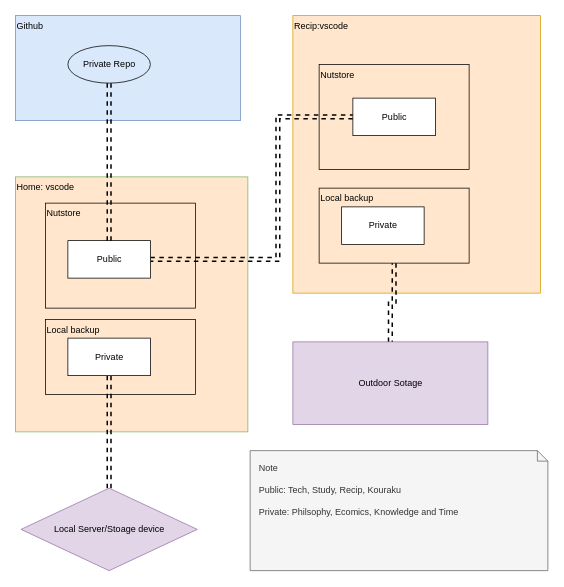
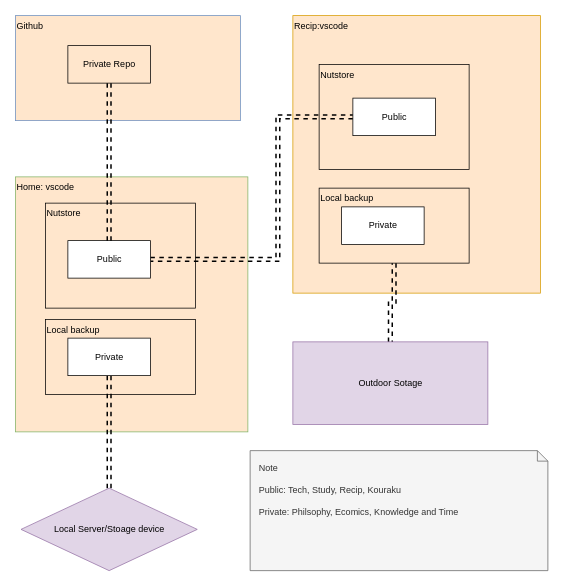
  <mxCell id="0" />
  <mxCell id="1" parent="0" />
  <mxCell id="2" value="Home: vscode" style="html=1;fillColor=#ffe6cc;strokeColor=#82b366;verticalAlign=top;align=left;" vertex="1" parent="1"><mxGeometry x="20" y="235" width="310" height="340" as="geometry" /></mxCell>
  <mxCell id="3" value="Nutstore" style="html=1;align=left;fillColor=none;verticalAlign=top;" vertex="1" parent="1"><mxGeometry x="60" y="270" width="200" height="140" as="geometry" /></mxCell>
  <mxCell id="4" style="edgeStyle=orthogonalEdgeStyle;shape=link;rounded=0;orthogonalLoop=1;jettySize=auto;html=1;dashed=1;strokeWidth=2;exitX=0.5;exitY=1;exitDx=0;exitDy=0;entryX=0.5;entryY=0;entryDx=0;entryDy=0;" edge="1" parent="1" source="9" target="19"><mxGeometry relative="1" as="geometry"><mxPoint x="145" y="600" as="targetPoint" /></mxGeometry></mxCell>
  <mxCell id="5" value="Local backup" style="html=1;fillColor=none;align=left;verticalAlign=top;" vertex="1" parent="1"><mxGeometry x="60" y="425" width="200" height="100" as="geometry" /></mxCell>
  <mxCell id="6" value="Recip:vscode" style="html=1;fillColor=#ffe6cc;strokeColor=#d79b00;verticalAlign=top;align=left;" vertex="1" parent="1"><mxGeometry x="390" y="20" width="330" height="370" as="geometry" /></mxCell>
  <mxCell id="7" style="edgeStyle=orthogonalEdgeStyle;rounded=0;orthogonalLoop=1;jettySize=auto;html=1;entryX=0;entryY=0.5;entryDx=0;entryDy=0;shape=link;dashed=1;strokeWidth=2;" edge="1" parent="1" source="8" target="10"><mxGeometry relative="1" as="geometry"><Array as="points"><mxPoint x="370" y="345" /><mxPoint x="370" y="155" /></Array></mxGeometry></mxCell>
  <mxCell id="8" value="Public" style="html=1;align=center;" vertex="1" parent="1"><mxGeometry x="90" y="320" width="110" height="50" as="geometry" /></mxCell>
  <mxCell id="9" value="Private" style="html=1;align=center;" vertex="1" parent="1"><mxGeometry x="90" y="450" width="110" height="50" as="geometry" /></mxCell>
  <mxCell id="10" value="Public" style="html=1;align=center;" vertex="1" parent="1"><mxGeometry x="470" y="130" width="110" height="50" as="geometry" /></mxCell>
- <mxCell id="11" value="Github" style="html=1;align=left;fillColor=#dae8fc;strokeColor=#6c8ebf;verticalAlign=top;" vertex="1" parent="1"><mxGeometry x="20" y="20" width="300" height="140" as="geometry" /></mxCell>
+ <mxCell id="11" value="Github" style="html=1;align=left;fillColor=#ffe6cc;strokeColor=#6c8ebf;verticalAlign=top;" vertex="1" parent="1"><mxGeometry x="20" y="20" width="300" height="140" as="geometry" /></mxCell>
  <mxCell id="12" value="Nutstore" style="html=1;align=left;fillColor=none;verticalAlign=top;" vertex="1" parent="1"><mxGeometry x="425" y="85" width="200" height="140" as="geometry" /></mxCell>
  <mxCell id="13" style="edgeStyle=orthogonalEdgeStyle;shape=link;rounded=0;orthogonalLoop=1;jettySize=auto;html=1;dashed=1;strokeWidth=2;" edge="1" parent="1" source="14" target="18"><mxGeometry relative="1" as="geometry" /></mxCell>
  <mxCell id="14" value="Local backup" style="html=1;fillColor=none;align=left;verticalAlign=top;" vertex="1" parent="1"><mxGeometry x="425" y="250" width="200" height="100" as="geometry" /></mxCell>
  <mxCell id="15" value="Private" style="html=1;align=center;" vertex="1" parent="1"><mxGeometry x="455" y="275" width="110" height="50" as="geometry" /></mxCell>
- <mxCell id="16" value="Private Repo" style="ellipse;html=1;fillColor=none;align=center;" vertex="1" parent="1"><mxGeometry x="90" y="60" width="110" height="50" as="geometry" /></mxCell>
+ <mxCell id="16" value="Private Repo" style="html=1;fillColor=none;align=center;" vertex="1" parent="1"><mxGeometry x="90" y="60" width="110" height="50" as="geometry" /></mxCell>
  <mxCell id="17" style="edgeStyle=orthogonalEdgeStyle;rounded=0;orthogonalLoop=1;jettySize=auto;html=1;entryX=0.5;entryY=1;entryDx=0;entryDy=0;shape=link;dashed=1;strokeWidth=2;exitX=0.5;exitY=0;exitDx=0;exitDy=0;" edge="1" parent="1" source="8" target="16"><mxGeometry relative="1" as="geometry"><mxPoint x="110" y="300" as="sourcePoint" /><mxPoint x="380" y="110" as="targetPoint" /><Array as="points"><mxPoint x="145" y="110" /></Array></mxGeometry></mxCell>
  <mxCell id="18" value="Outdoor Sotage" style="html=1;fillColor=#e1d5e7;align=center;strokeColor=#9673a6;" vertex="1" parent="1"><mxGeometry x="390" y="455" width="260" height="110" as="geometry" /></mxCell>
  <mxCell id="19" value="Local Server/Stoage device" style="rhombus;html=1;fillColor=#e1d5e7;align=center;strokeColor=#9673a6;" vertex="1" parent="1"><mxGeometry x="27.5" y="650" width="235" height="110" as="geometry" /></mxCell>
  <mxCell id="20" value="Note&lt;br&gt;&lt;br&gt;Public: Tech, Study, Recip, Kouraku&lt;br&gt;&lt;br&gt;Private: Philsophy, Ecomics, Knowledge and Time" style="shape=note;whiteSpace=wrap;html=1;size=14;verticalAlign=top;align=left;spacingTop=10;fillColor=#f5f5f5;labelBackgroundColor=none;strokeColor=#666666;fontColor=#333333;spacingLeft=10;" vertex="1" parent="1"><mxGeometry x="333" y="600" width="397" height="160" as="geometry" /></mxCell>
